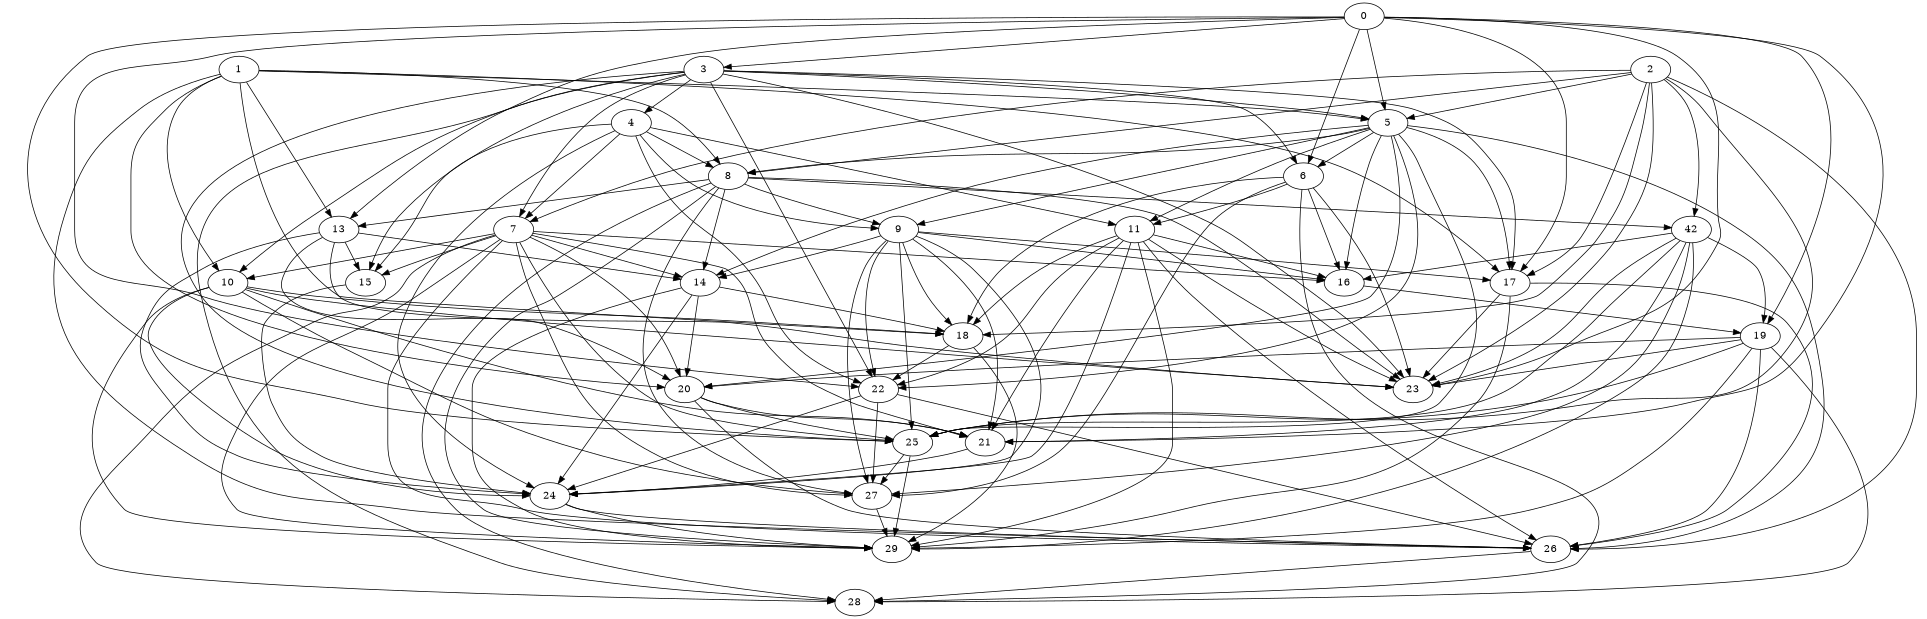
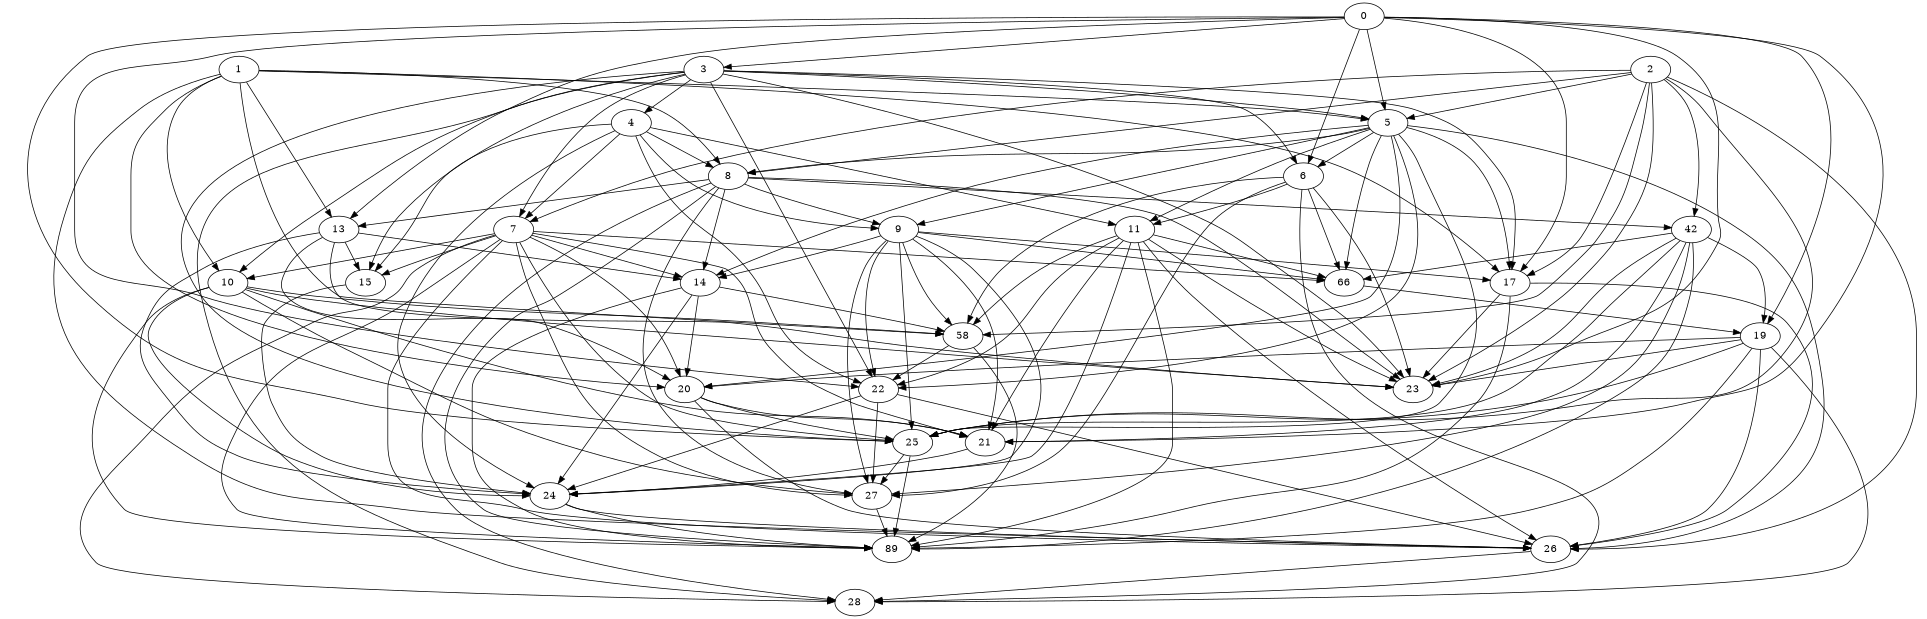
  digraph {
    node [Weight=294]
    edge [Weight=4]
    0 [Weight=391]
    3 [Weight=489]
    5 [Weight=440]
    13
    6
    19 [Weight=342]
    22 [Weight=489]
    21
    17 [Weight=196]
    25
    23 [Weight=147]
    4 [Weight=342]
    7
    10 [Weight=98]
    15 [Weight=147]
    28 [Weight=391]
    8 [Weight=342]
    20 [Weight=98]
    26 [Weight=196]
    9 [Weight=489]
    14 [Weight=440]
    11 [Weight=98]
-   16
+   16 [label=66]
    24
-   18 [Weight=245]
+   18 [Weight=245 label=58]
    27 [Weight=245]
-   29 [Weight=98]
+   29 [Weight=98 label=89]
    1 [Weight=342]
    n29 [Weight=196 label=42]
    2
    0 -> 3
    0 -> 5 [Weight=8]
    0 -> 13 [Weight=5]
    0 -> 6 [Weight=5]
    0 -> 19 [Weight=9]
    0 -> 22 [Weight=2]
    0 -> 21 [Weight=3]
    0 -> 17 [Weight=8]
    0 -> 25 [Weight=5]
    0 -> 23 [Weight=6]
    3 -> 5 [Weight=8]
    3 -> 6 [Weight=8]
    3 -> 22 [Weight=5]
    3 -> 17 [Weight=5]
    3 -> 25 [Weight=2]
    3 -> 23 [Weight=5]
    3 -> 4 [Weight=9]
    3 -> 7
    3 -> 10 [Weight=9]
    3 -> 15 [Weight=7]
    3 -> 28 [Weight=8]
    5 -> 6 [Weight=7]
    5 -> 22 [Weight=10]
    5 -> 17 [Weight=2]
    5 -> 25 [Weight=3]
    5 -> 8 [Weight=2]
    5 -> 20 [Weight=9]
    5 -> 26 [Weight=9]
    5 -> 9 [Weight=3]
    5 -> 14 [Weight=8]
    5 -> 11 [Weight=6]
    5 -> 16 [Weight=5]
    13 -> 23 [Weight=3]
    13 -> 15 [Weight=6]
    13 -> 20 [Weight=7]
    13 -> 14
    13 -> 24 [Weight=9]
    6 -> 23 [Weight=7]
    6 -> 28 [Weight=6]
    6 -> 11 [Weight=3]
    6 -> 16
    6 -> 18 [Weight=6]
    6 -> 27 [Weight=7]
    19 -> 25 [Weight=9]
    19 -> 23 [Weight=6]
    19 -> 28
    19 -> 20 [Weight=6]
    19 -> 26 [Weight=5]
    19 -> 29 [Weight=7]
    22 -> 26
    22 -> 24 [Weight=7]
    22 -> 27 [Weight=6]
    21 -> 24 [Weight=6]
    17 -> 23 [Weight=10]
    17 -> 26 [Weight=7]
    17 -> 29
    25 -> 27
    25 -> 29 [Weight=2]
    4 -> 22 [Weight=10]
    4 -> 7 [Weight=3]
    4 -> 15
    4 -> 8
    4 -> 9 [Weight=3]
    4 -> 11 [Weight=10]
    4 -> 24 [Weight=10]
    7 -> 21 [Weight=3]
    7 -> 25 [Weight=9]
    7 -> 10
    7 -> 15 [Weight=3]
    7 -> 28 [Weight=7]
    7 -> 20 [Weight=7]
    7 -> 26 [Weight=3]
    7 -> 14 [Weight=7]
    7 -> 16 [Weight=5]
    7 -> 27 [Weight=6]
    7 -> 29 [Weight=3]
    10 -> 21 [Weight=10]
    10 -> 23 [Weight=2]
    10 -> 24
    10 -> 18 [Weight=8]
    10 -> 27 [Weight=2]
    10 -> 29 [Weight=7]
    15 -> 24 [Weight=6]
    8 -> 13
    8 -> 23 [Weight=8]
    8 -> 28 [Weight=5]
    8 -> 9
    8 -> 14 [Weight=6]
    8 -> 27 [Weight=2]
    8 -> 29 [Weight=8]
    8 -> n29
    20 -> 21 [Weight=6]
    20 -> 25 [Weight=8]
    20 -> 26 [Weight=9]
    26 -> 28 [Weight=3]
    9 -> 22 [Weight=7]
    9 -> 21
    9 -> 17 [Weight=10]
    9 -> 25
    9 -> 14 [Weight=6]
    9 -> 16 [Weight=3]
    9 -> 24 [Weight=5]
    9 -> 18 [Weight=2]
    9 -> 27 [Weight=8]
    14 -> 20 [Weight=7]
    14 -> 24 [Weight=6]
    14 -> 18 [Weight=3]
    14 -> 29 [Weight=6]
    11 -> 22 [Weight=8]
    11 -> 21
    11 -> 23 [Weight=8]
    11 -> 26
    11 -> 16 [Weight=5]
    11 -> 24 [Weight=8]
    11 -> 18
    11 -> 29 [Weight=8]
    16 -> 19 [Weight=8]
    24 -> 26 [Weight=7]
    24 -> 29
    18 -> 22 [Weight=9]
    18 -> 29 [Weight=7]
    27 -> 29 [Weight=3]
    1 -> 5
    1 -> 13 [Weight=6]
    1 -> 17 [Weight=8]
    1 -> 10 [Weight=5]
    1 -> 8
    1 -> 20 [Weight=8]
    1 -> 26 [Weight=7]
    1 -> 18 [Weight=9]
    n29 -> 19 [Weight=10]
    n29 -> 21 [Weight=2]
    n29 -> 25 [Weight=8]
    n29 -> 23 [Weight=2]
    n29 -> 16 [Weight=10]
    n29 -> 27 [Weight=8]
    n29 -> 29 [Weight=9]
    2 -> 5 [Weight=2]
    2 -> 17 [Weight=7]
    2 -> 25
    2 -> 23
    2 -> 7 [Weight=9]
    2 -> 8 [Weight=7]
    2 -> 26 [Weight=6]
    2 -> 18
    2 -> n29 [Weight=5]
  }
